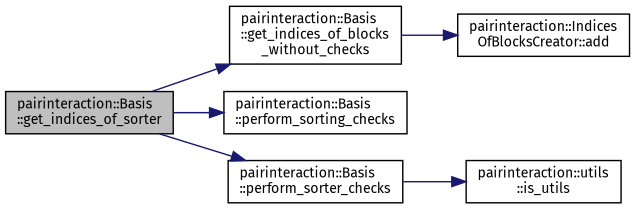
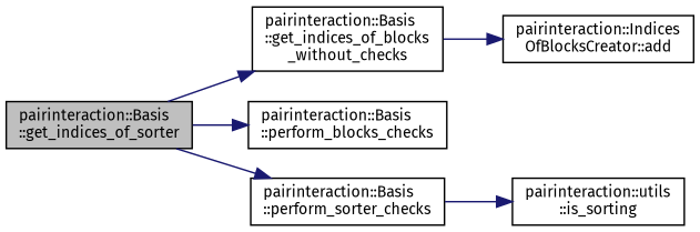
  digraph {
    fontname="Fira Sans"
    rankdir=LR
    node [color=black fontname="Fira Sans" fontsize=10 shape=record]
    edge [color=midnightblue fontname="Fira Sans" fontsize=10 labelfontname=Helvetica labelfontsize=10 style=solid]
    n1 [fillcolor=grey75 fontcolor=black height=0.2 label="pairinteraction::Basis\l::get_indices_of_sorter" style=filled width=0.4]
    n2 [height=0.2 label="pairinteraction::Basis\l::get_indices_of_blocks\l_without_checks" width=0.4]
-   n3 [height=0.2 label="pairinteraction::Basis\l::perform_sorting_checks" width=0.4]
+   n3 [height=0.2 label="pairinteraction::Basis\l::perform_blocks_checks" width=0.4]
    n4 [height=0.2 label="pairinteraction::Basis\l::perform_sorter_checks" width=0.4]
    n5 [height=0.2 label="pairinteraction::Indices\lOfBlocksCreator::add" width=0.4]
-   n6 [height=0.2 label="pairinteraction::utils\l::is_utils" width=0.4]
+   n6 [height=0.2 label="pairinteraction::utils\l::is_sorting" width=0.4]
    n1 -> n2
    n1 -> n3
    n1 -> n4
    n2 -> n5
    n4 -> n6
  }
